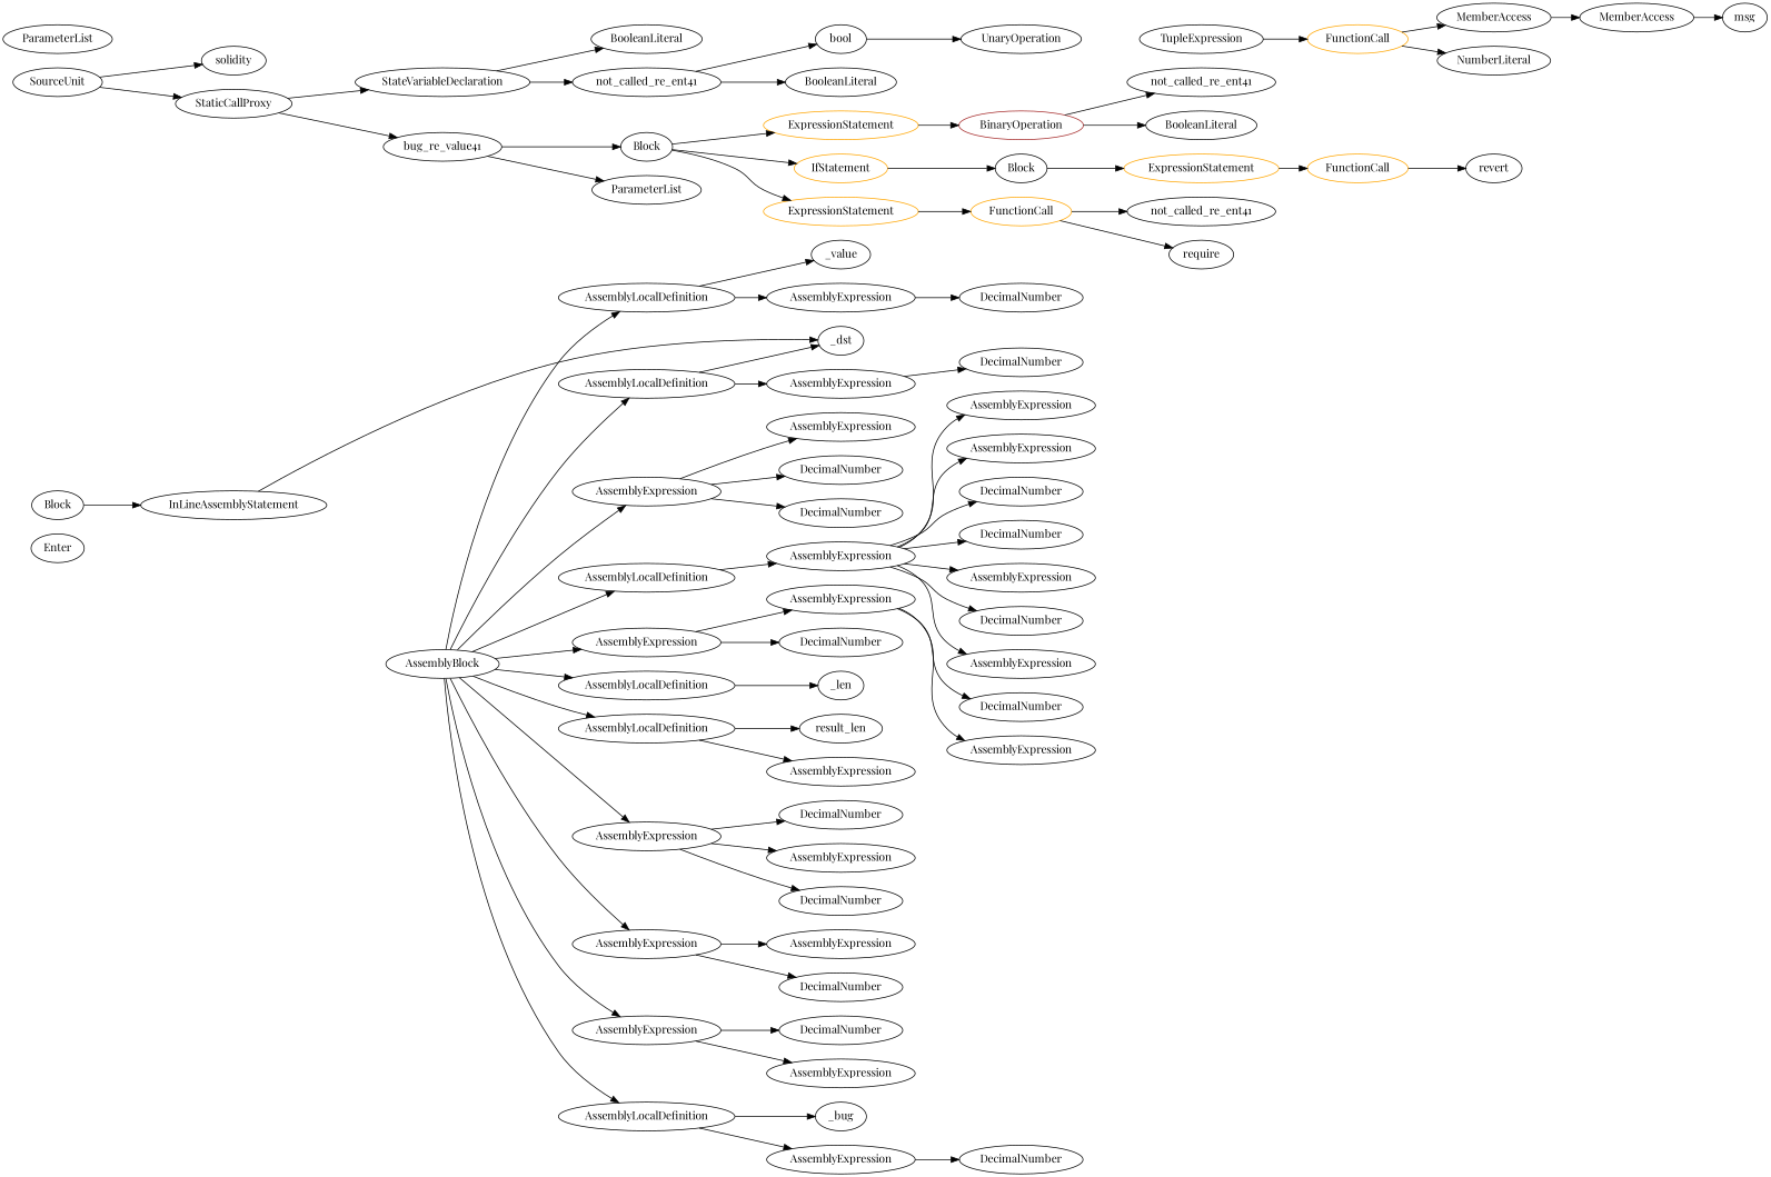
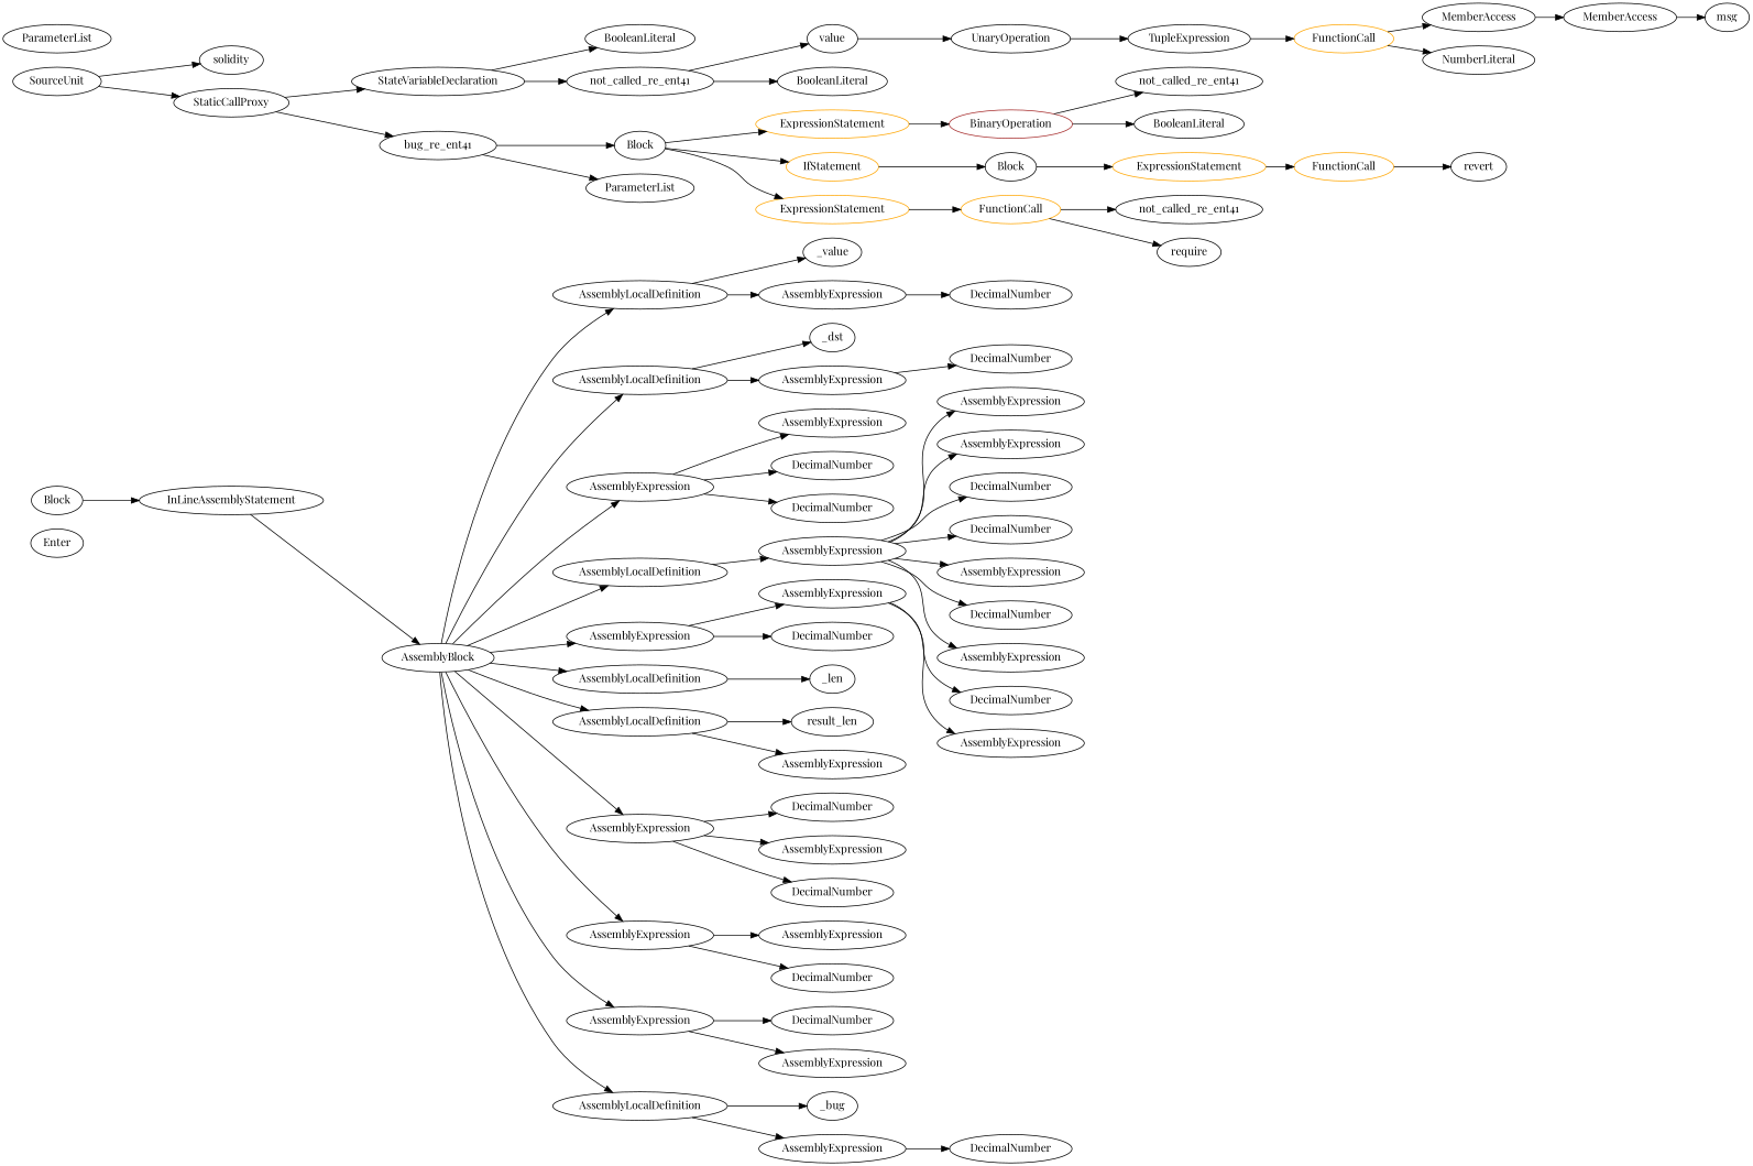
  strict digraph {
    fontname="Playfair Display"
    rankdir=LR
    node [fontname="Playfair Display" color=black]
    edge [fontname="Playfair Display"]
    Enter [height=0.5 width=0.83628 color=""]
    n2 [height=0.5 label=_dst width=0.75311]
    n3 [height=0.5 label=AssemblyExpression width=2.4719]
    n4 [height=0.5 label=DecimalNumber width=1.959]
    n5 [height=0.5 label=AssemblyExpression width=2.4719]
    n6 [height=0.5 label=AssemblyExpression width=2.4719]
    n7 [height=0.5 label=DecimalNumber width=1.959]
    n8 [height=0.5 label=AssemblyLocalDefinition width=2.9016]
    n9 [height=0.5 label=_len width=0.75]
    n10 [height=0.5 label=AssemblyExpression width=2.4719]
    n11 [height=0.5 label=DecimalNumber width=1.959]
    n12 [height=0.5 label=DecimalNumber width=1.959]
    n13 [height=0.5 label=SourceUnit width=1.46]
    n14 [height=0.5 label=solidity width=1.0442]
    n15 [height=0.5 label=StaticCallProxy width=1.9036]
    n16 [height=0.5 label=StateVariableDeclaration width=2.8184]
-   n17 [height=0.5 label=bug_re_value41 width=1.7095]
+   n17 [height=0.5 label=bug_re_ent41 width=1.7095]
    n18 [height=0.5 label=BooleanLiteral width=1.7788]
    n19 [height=0.5 label=not_called_re_ent41 width=2.3887]
    n20 [height=0.5 label=Block width=0.90558]
    n21 [height=0.5 label=ParameterList width=1.7095]
    n22 [height=0.5 label=_value width=0.96103]
    n23 [height=0.5 label=AssemblyExpression width=2.4719]
    n24 [color=brown height=0.5 label=BinaryOperation width=1.9867]
    n25 [height=0.5 label=not_called_re_ent41 width=2.3887]
    n26 [height=0.5 label=BooleanLiteral width=1.7788]
    n27 [height=0.5 label=DecimalNumber width=1.959]
    n28 [height=0.5 label=DecimalNumber width=1.959]
    n29 [height=0.5 label=AssemblyExpression width=2.4719]
    n30 [color=orange height=0.5 label=ExpressionStatement width=2.458]
    n31 [color=orange height=0.5 label=FunctionCall width=1.6125]
    n32 [height=0.5 label=revert width=0.87786]
    n33 [height=0.5 label=AssemblyExpression width=2.4719]
-   n34 [height=0.5 label=bool width=0.76697]
+   n34 [height=0.5 label=value width=0.76697]
    n35 [height=0.5 label=BooleanLiteral width=1.7788]
    n36 [height=0.5 label=UnaryOperation width=1.9452]
    n37 [height=0.5 label=DecimalNumber width=1.959]
    n38 [height=0.5 label=DecimalNumber width=1.959]
    n39 [height=0.5 label=MemberAccess width=1.9174]
    n40 [height=0.5 label=MemberAccess width=1.9174]
    n41 [height=0.5 label=msg width=0.75]
    n42 [height=0.5 label=AssemblyExpression width=2.4719]
    n43 [height=0.5 label=AssemblyLocalDefinition width=2.9016]
    n44 [height=0.5 label=result_len width=1.2798]
    n45 [height=0.5 label=AssemblyExpression width=2.4719]
    n46 [height=0.5 label=not_called_re_ent41 width=2.3887]
    n47 [height=0.5 label=Block width=0.90558]
    n48 [height=0.5 label=InLineAssemblyStatement width=2.9847]
    n49 [height=0.5 label=AssemblyBlock width=1.9313]
    n50 [height=0.5 label=AssemblyExpression width=2.4719]
    n51 [height=0.5 label=AssemblyExpression width=2.4719]
    n52 [height=0.5 label=AssemblyExpression width=2.4719]
    n53 [height=0.5 label=AssemblyLocalDefinition width=2.9016]
    n54 [height=0.5 label=AssemblyLocalDefinition width=2.9016]
    n55 [height=0.5 label=AssemblyExpression width=2.4719]
    n56 [height=0.5 label=AssemblyLocalDefinition width=2.9016]
    n57 [height=0.5 label=AssemblyLocalDefinition width=2.9016]
    n58 [height=0.5 label=DecimalNumber width=1.959]
    n59 [height=0.5 label=AssemblyExpression width=2.4719]
    n60 [height=0.5 label=DecimalNumber width=1.959]
    n61 [height=0.5 label=AssemblyExpression width=2.4719]
    n62 [height=0.5 label=DecimalNumber width=1.959]
    n63 [height=0.5 label=DecimalNumber width=1.959]
    n64 [height=0.5 label=AssemblyExpression width=2.4719]
    n65 [height=0.5 label=DecimalNumber width=1.959]
    n66 [height=0.5 label=AssemblyExpression width=2.4719]
    n67 [height=0.5 label=Block width=0.90558]
    n68 [height=0.5 label=AssemblyExpression width=2.4719]
    n69 [color=orange height=0.5 label=ExpressionStatement width=2.458]
    n70 [height=0.5 label=TupleExpression width=2.0422]
    n71 [color=orange height=0.5 label=FunctionCall width=1.6125]
    n72 [height=0.5 label=NumberLiteral width=1.765]
    n73 [height=0.5 label=ParameterList width=1.7095]
    n74 [height=0.5 label=DecimalNumber width=1.959]
    n75 [color=orange height=0.5 label=FunctionCall width=1.6125]
    n76 [height=0.5 label=require width=1.0026]
    n77 [color=orange height=0.5 label=IfStatement width=1.4739]
    n78 [color=orange height=0.5 label=ExpressionStatement width=2.458]
    n79 [height=0.5 label=_bug width=0.78084]
    n80 [height=0.5 label=AssemblyExpression width=2.4719]
    n81 [height=0.5 label=AssemblyExpression width=2.4719]
    n3 -> n4
    n3 -> n5
    n5 -> n6
    n5 -> n7
    n8 -> n9
    n10 -> n11
    n13 -> n14
    n13 -> n15
    n15 -> n16
    n15 -> n17
    n16 -> n18
    n16 -> n19
    n17 -> n20
    n17 -> n21
    n19 -> n34
    n19 -> n35
    n20 -> n69
    n20 -> n77
    n20 -> n78
    n24 -> n25
    n24 -> n26
    n30 -> n31
    n31 -> n32
    n34 -> n36
+   n36 -> n70
    n39 -> n40
    n40 -> n41
    n43 -> n42
    n43 -> n44
    n45 -> n12
    n47 -> n48
-   n48 -> n2
+   n48 -> n49
    n49 -> n3
    n49 -> n8
    n49 -> n43
    n49 -> n50
    n49 -> n51
    n49 -> n52
    n49 -> n53
    n49 -> n54
    n49 -> n55
    n49 -> n56
    n49 -> n57
    n50 -> n28
    n50 -> n38
    n50 -> n59
    n51 -> n37
    n51 -> n68
    n52 -> n23
    n52 -> n27
    n53 -> n45
    n53 -> n79
    n54 -> n2
    n54 -> n80
    n55 -> n58
    n55 -> n60
    n55 -> n81
    n56 -> n61
    n57 -> n10
    n57 -> n22
    n61 -> n29
    n61 -> n33
    n61 -> n62
    n61 -> n63
    n61 -> n64
    n61 -> n65
    n61 -> n66
    n67 -> n30
    n69 -> n24
    n70 -> n71
    n71 -> n39
    n71 -> n72
    n75 -> n46
    n75 -> n76
    n77 -> n67
    n78 -> n75
    n80 -> n74
  }
